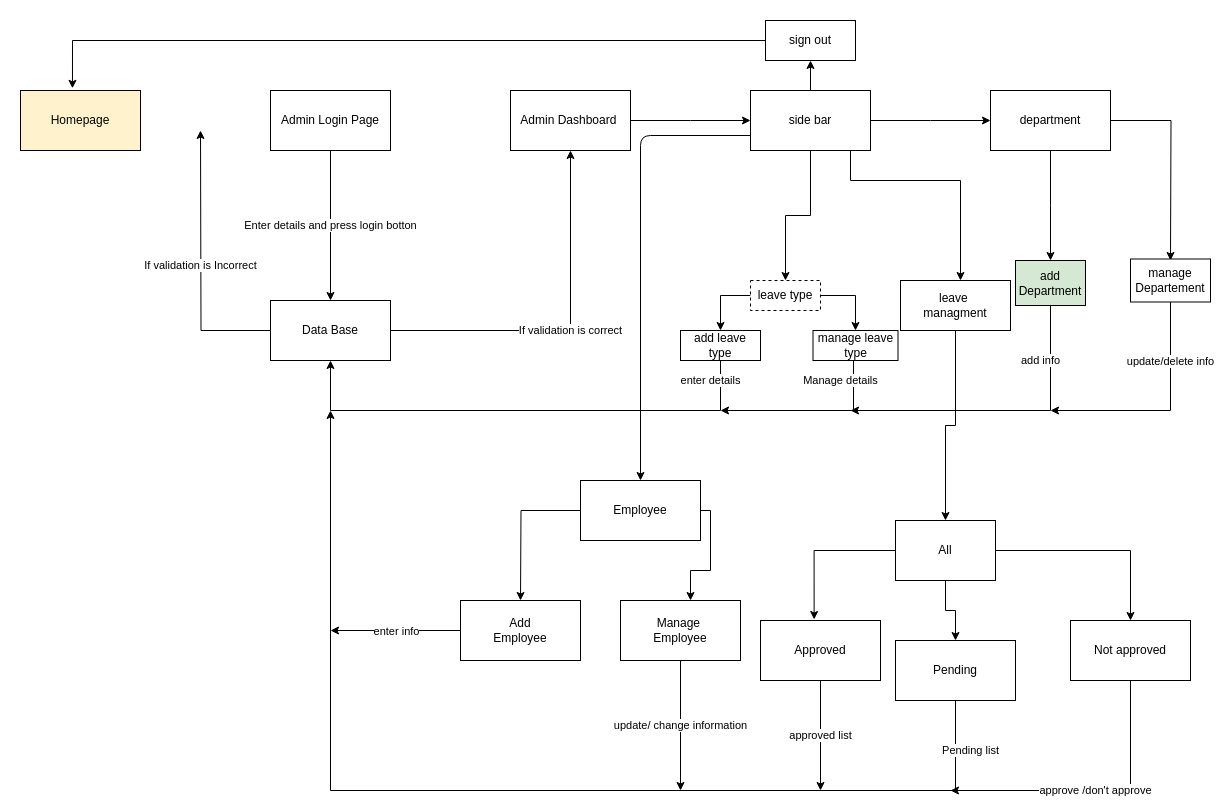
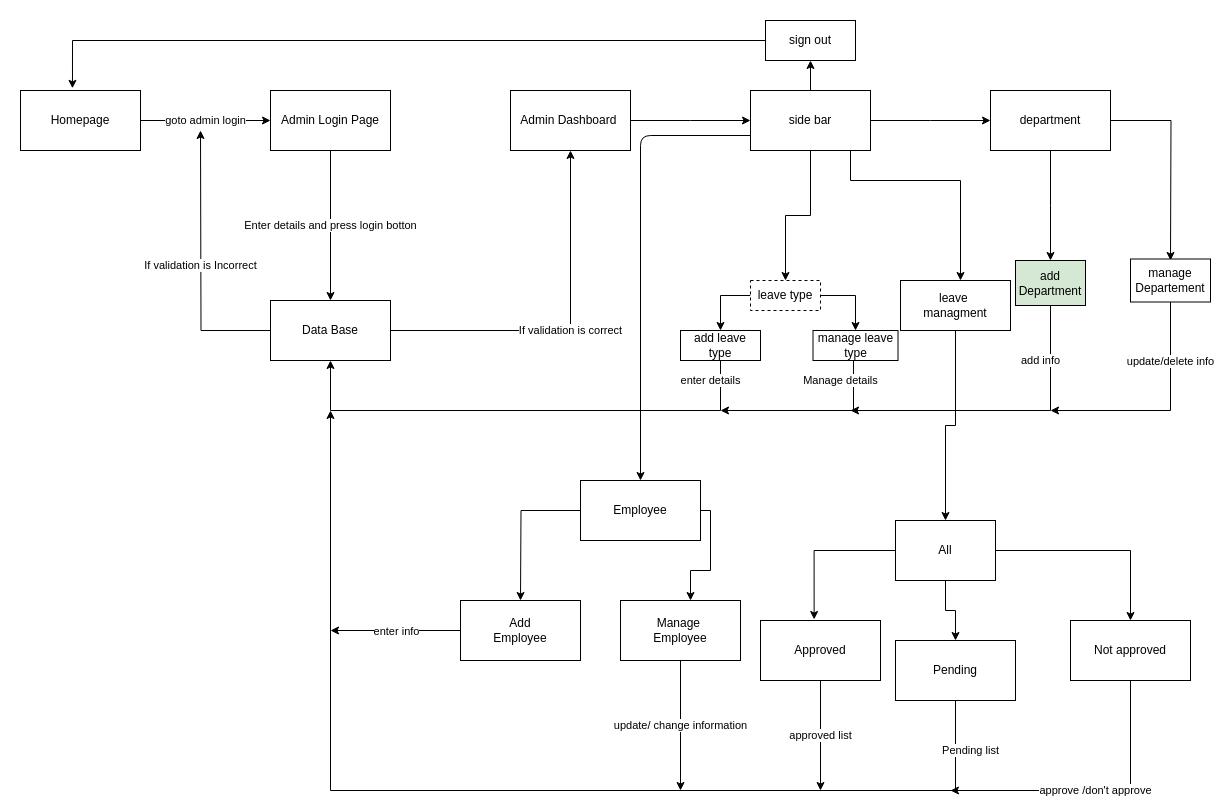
  <mxCell id="0" />
  <mxCell id="1" parent="0" />
- <mxCell id="3" value="Homepage" style="rounded=0;whiteSpace=wrap;html=1;fillColor=#fff2cc;" vertex="1" parent="1"><mxGeometry x="20" y="90" width="120" height="60" as="geometry" /></mxCell>
+ <mxCell id="2" value="goto admin login" style="edgeStyle=orthogonalEdgeStyle;rounded=0;orthogonalLoop=1;jettySize=auto;html=1;entryX=0;entryY=0.5;entryDx=0;entryDy=0;" edge="1" parent="1" source="3" target="5"><mxGeometry relative="1" as="geometry" /></mxCell>
+ <mxCell id="3" value="Homepage" style="rounded=0;whiteSpace=wrap;html=1;" vertex="1" parent="1"><mxGeometry x="20" y="90" width="120" height="60" as="geometry" /></mxCell>
  <mxCell id="4" value="Enter details and press login botton" style="edgeStyle=orthogonalEdgeStyle;rounded=0;orthogonalLoop=1;jettySize=auto;html=1;" edge="1" parent="1" source="5" target="10"><mxGeometry relative="1" as="geometry" /></mxCell>
  <mxCell id="5" value="Admin Login Page" style="rounded=0;whiteSpace=wrap;html=1;" vertex="1" parent="1"><mxGeometry x="270" y="90" width="120" height="60" as="geometry" /></mxCell>
  <mxCell id="6" style="edgeStyle=orthogonalEdgeStyle;rounded=0;orthogonalLoop=1;jettySize=auto;html=1;" edge="1" parent="1" source="7"><mxGeometry relative="1" as="geometry"><mxPoint x="750" y="120" as="targetPoint" /></mxGeometry></mxCell>
  <mxCell id="7" value="Admin Dashboard&amp;nbsp;" style="rounded=0;whiteSpace=wrap;html=1;" vertex="1" parent="1"><mxGeometry x="510" y="90" width="120" height="60" as="geometry" /></mxCell>
  <mxCell id="8" value="If validation is correct" style="edgeStyle=orthogonalEdgeStyle;rounded=0;orthogonalLoop=1;jettySize=auto;html=1;entryX=0.5;entryY=1;entryDx=0;entryDy=0;" edge="1" parent="1" source="10" target="7"><mxGeometry relative="1" as="geometry" /></mxCell>
  <mxCell id="9" value="If validation is Incorrect" style="edgeStyle=orthogonalEdgeStyle;rounded=0;orthogonalLoop=1;jettySize=auto;html=1;" edge="1" parent="1" source="10"><mxGeometry relative="1" as="geometry"><mxPoint x="200" y="130" as="targetPoint" /></mxGeometry></mxCell>
  <mxCell id="10" value="Data Base" style="rounded=0;whiteSpace=wrap;html=1;" vertex="1" parent="1"><mxGeometry x="270" y="300" width="120" height="60" as="geometry" /></mxCell>
  <mxCell id="11" style="edgeStyle=orthogonalEdgeStyle;rounded=0;orthogonalLoop=1;jettySize=auto;html=1;" edge="1" parent="1" source="13"><mxGeometry relative="1" as="geometry"><mxPoint x="990" y="120" as="targetPoint" /></mxGeometry></mxCell>
  <mxCell id="12" style="edgeStyle=orthogonalEdgeStyle;rounded=0;orthogonalLoop=1;jettySize=auto;html=1;" edge="1" parent="1" source="13" target="19"><mxGeometry relative="1" as="geometry"><Array as="points"><mxPoint x="850" y="180" /><mxPoint x="960" y="180" /></Array></mxGeometry></mxCell>
  <mxCell id="13" value="side bar" style="rounded=0;whiteSpace=wrap;html=1;" vertex="1" parent="1"><mxGeometry x="750" y="90" width="120" height="60" as="geometry" /></mxCell>
  <mxCell id="14" value="add info" style="edgeStyle=orthogonalEdgeStyle;rounded=0;orthogonalLoop=1;jettySize=auto;html=1;exitX=0.5;exitY=1;exitDx=0;exitDy=0;" edge="1" parent="1" source="41"><mxGeometry x="-0.639" y="-10" relative="1" as="geometry"><mxPoint x="850" y="410" as="targetPoint" /><mxPoint x="1050" y="340" as="sourcePoint" /><Array as="points"><mxPoint x="1050" y="410" /></Array><mxPoint as="offset" /></mxGeometry></mxCell>
  <mxCell id="15" style="edgeStyle=orthogonalEdgeStyle;rounded=0;orthogonalLoop=1;jettySize=auto;html=1;" edge="1" parent="1" source="17"><mxGeometry relative="1" as="geometry"><mxPoint x="1170" y="260" as="targetPoint" /></mxGeometry></mxCell>
  <mxCell id="16" style="edgeStyle=orthogonalEdgeStyle;rounded=0;orthogonalLoop=1;jettySize=auto;html=1;" edge="1" parent="1" source="17"><mxGeometry relative="1" as="geometry"><mxPoint x="1050" y="260" as="targetPoint" /></mxGeometry></mxCell>
  <mxCell id="17" value="department" style="rounded=0;whiteSpace=wrap;html=1;" vertex="1" parent="1"><mxGeometry x="990" y="90" width="120" height="60" as="geometry" /></mxCell>
  <mxCell id="18" style="edgeStyle=orthogonalEdgeStyle;rounded=0;orthogonalLoop=1;jettySize=auto;html=1;entryX=0.5;entryY=0;entryDx=0;entryDy=0;" edge="1" parent="1" source="19" target="34"><mxGeometry relative="1" as="geometry" /></mxCell>
  <mxCell id="19" value="leave&amp;nbsp;&lt;br&gt;managment&lt;br&gt;" style="rounded=0;whiteSpace=wrap;html=1;" vertex="1" parent="1"><mxGeometry x="900" y="280" width="110" height="50" as="geometry" /></mxCell>
  <mxCell id="20" style="edgeStyle=orthogonalEdgeStyle;rounded=0;orthogonalLoop=1;jettySize=auto;html=1;entryX=0.433;entryY=-0.037;entryDx=0;entryDy=0;entryPerimeter=0;" edge="1" parent="1" source="21" target="3"><mxGeometry relative="1" as="geometry"><mxPoint x="200" y="120" as="targetPoint" /><Array as="points"><mxPoint x="72" y="40" /></Array></mxGeometry></mxCell>
  <mxCell id="21" value="sign out" style="rounded=0;whiteSpace=wrap;html=1;" vertex="1" parent="1"><mxGeometry x="765" y="20" width="90" height="40" as="geometry" /></mxCell>
  <mxCell id="22" value="" style="endArrow=classic;html=1;exitX=0.5;exitY=0;exitDx=0;exitDy=0;entryX=0.5;entryY=1;entryDx=0;entryDy=0;" edge="1" parent="1" source="13" target="21"><mxGeometry width="50" height="50" relative="1" as="geometry"><mxPoint x="790" y="110" as="sourcePoint" /><mxPoint x="840" y="60" as="targetPoint" /></mxGeometry></mxCell>
  <mxCell id="23" style="edgeStyle=orthogonalEdgeStyle;rounded=0;orthogonalLoop=1;jettySize=auto;html=1;entryX=0.5;entryY=0;entryDx=0;entryDy=0;exitX=1;exitY=0.5;exitDx=0;exitDy=0;" edge="1" parent="1" source="25" target="30"><mxGeometry relative="1" as="geometry"><mxPoint x="840" y="360" as="targetPoint" /></mxGeometry></mxCell>
  <mxCell id="24" style="edgeStyle=orthogonalEdgeStyle;rounded=0;orthogonalLoop=1;jettySize=auto;html=1;entryX=0.5;entryY=0;entryDx=0;entryDy=0;" edge="1" parent="1" source="25" target="28"><mxGeometry relative="1" as="geometry"><mxPoint x="720" y="320" as="targetPoint" /><Array as="points"><mxPoint x="720" y="295" /></Array></mxGeometry></mxCell>
  <mxCell id="25" value="leave type" style="rounded=0;whiteSpace=wrap;html=1;dashed=1;" vertex="1" parent="1"><mxGeometry x="750" y="280" width="70" height="30" as="geometry" /></mxCell>
  <mxCell id="26" style="edgeStyle=orthogonalEdgeStyle;rounded=0;orthogonalLoop=1;jettySize=auto;html=1;" edge="1" parent="1" source="13" target="25"><mxGeometry relative="1" as="geometry"><mxPoint x="810" y="350" as="targetPoint" /><mxPoint x="810" y="150" as="sourcePoint" /></mxGeometry></mxCell>
  <mxCell id="27" value="enter details" style="edgeStyle=orthogonalEdgeStyle;rounded=0;orthogonalLoop=1;jettySize=auto;html=1;entryX=0.5;entryY=1;entryDx=0;entryDy=0;exitX=0.5;exitY=1;exitDx=0;exitDy=0;" edge="1" parent="1" source="28" target="10"><mxGeometry x="-0.918" y="-10" relative="1" as="geometry"><mxPoint x="720" y="410" as="sourcePoint" /><Array as="points"><mxPoint x="720" y="410" /><mxPoint x="330" y="410" /></Array><mxPoint as="offset" /></mxGeometry></mxCell>
  <mxCell id="28" value="add leave type" style="rounded=0;whiteSpace=wrap;html=1;" vertex="1" parent="1"><mxGeometry x="680" y="330" width="80" height="30" as="geometry" /></mxCell>
  <mxCell id="29" value="Manage details" style="edgeStyle=orthogonalEdgeStyle;rounded=0;orthogonalLoop=1;jettySize=auto;html=1;" edge="1" parent="1" source="30"><mxGeometry x="-0.781" y="-13" relative="1" as="geometry"><mxPoint x="720" y="410" as="targetPoint" /><Array as="points"><mxPoint x="853" y="410" /></Array><mxPoint as="offset" /></mxGeometry></mxCell>
  <mxCell id="30" value="manage leave type" style="rounded=0;whiteSpace=wrap;html=1;" vertex="1" parent="1"><mxGeometry x="812.5" y="330" width="85" height="30" as="geometry" /></mxCell>
  <mxCell id="31" style="edgeStyle=orthogonalEdgeStyle;rounded=0;orthogonalLoop=1;jettySize=auto;html=1;entryX=0.447;entryY=-0.017;entryDx=0;entryDy=0;entryPerimeter=0;" edge="1" parent="1" source="34" target="36"><mxGeometry relative="1" as="geometry" /></mxCell>
  <mxCell id="32" style="edgeStyle=orthogonalEdgeStyle;rounded=0;orthogonalLoop=1;jettySize=auto;html=1;entryX=0.5;entryY=0;entryDx=0;entryDy=0;" edge="1" parent="1" source="34" target="38"><mxGeometry relative="1" as="geometry" /></mxCell>
  <mxCell id="33" style="edgeStyle=orthogonalEdgeStyle;rounded=0;orthogonalLoop=1;jettySize=auto;html=1;" edge="1" parent="1" source="34" target="40"><mxGeometry relative="1" as="geometry" /></mxCell>
  <mxCell id="34" value="All" style="rounded=0;whiteSpace=wrap;html=1;" vertex="1" parent="1"><mxGeometry x="895" y="520" width="100" height="60" as="geometry" /></mxCell>
  <mxCell id="35" value="approved list" style="edgeStyle=orthogonalEdgeStyle;rounded=0;orthogonalLoop=1;jettySize=auto;html=1;" edge="1" parent="1" source="36"><mxGeometry relative="1" as="geometry"><mxPoint x="820" y="790" as="targetPoint" /></mxGeometry></mxCell>
  <mxCell id="36" value="Approved" style="rounded=0;whiteSpace=wrap;html=1;" vertex="1" parent="1"><mxGeometry x="760" y="620" width="120" height="60" as="geometry" /></mxCell>
  <mxCell id="37" value="approve /don't approve" style="edgeStyle=orthogonalEdgeStyle;rounded=0;orthogonalLoop=1;jettySize=auto;html=1;" edge="1" parent="1" source="38"><mxGeometry relative="1" as="geometry"><mxPoint x="950" y="790" as="targetPoint" /><Array as="points"><mxPoint x="1130" y="790" /></Array></mxGeometry></mxCell>
  <mxCell id="38" value="Not approved" style="rounded=0;whiteSpace=wrap;html=1;" vertex="1" parent="1"><mxGeometry x="1070" y="620" width="120" height="60" as="geometry" /></mxCell>
  <mxCell id="39" value="Pending list" style="edgeStyle=orthogonalEdgeStyle;rounded=0;orthogonalLoop=1;jettySize=auto;html=1;" edge="1" parent="1" source="40"><mxGeometry x="-0.909" y="15" relative="1" as="geometry"><mxPoint x="330" y="410" as="targetPoint" /><Array as="points"><mxPoint x="955" y="790" /><mxPoint x="330" y="790" /></Array><mxPoint as="offset" /></mxGeometry></mxCell>
  <mxCell id="40" value="Pending" style="rounded=0;whiteSpace=wrap;html=1;" vertex="1" parent="1"><mxGeometry x="895" y="640" width="120" height="60" as="geometry" /></mxCell>
  <mxCell id="41" value="add&lt;br&gt;Department&lt;br&gt;" style="rounded=0;whiteSpace=wrap;html=1;fillColor=#d5e8d4;" vertex="1" parent="1"><mxGeometry x="1015" y="260" width="70" height="45" as="geometry" /></mxCell>
  <mxCell id="42" value="update/delete info" style="edgeStyle=orthogonalEdgeStyle;rounded=0;orthogonalLoop=1;jettySize=auto;html=1;" edge="1" parent="1" source="43"><mxGeometry x="-0.488" relative="1" as="geometry"><mxPoint x="1050" y="410" as="targetPoint" /><Array as="points"><mxPoint x="1170" y="410" /></Array><mxPoint y="1" as="offset" /></mxGeometry></mxCell>
  <mxCell id="43" value="manage&lt;br&gt;Departement&lt;br&gt;" style="rounded=0;whiteSpace=wrap;html=1;" vertex="1" parent="1"><mxGeometry x="1130" y="258.5" width="80" height="43" as="geometry" /></mxCell>
  <mxCell id="44" style="edgeStyle=orthogonalEdgeStyle;rounded=0;orthogonalLoop=1;jettySize=auto;html=1;" edge="1" parent="1" source="46"><mxGeometry relative="1" as="geometry"><mxPoint x="520" y="600" as="targetPoint" /></mxGeometry></mxCell>
  <mxCell id="45" value="" style="edgeStyle=orthogonalEdgeStyle;rounded=0;orthogonalLoop=1;jettySize=auto;html=1;" edge="1" parent="1" source="46" target="48"><mxGeometry relative="1" as="geometry"><Array as="points"><mxPoint x="710" y="510" /><mxPoint x="710" y="570" /><mxPoint x="690" y="570" /></Array></mxGeometry></mxCell>
  <mxCell id="46" value="Employee" style="rounded=0;whiteSpace=wrap;html=1;" vertex="1" parent="1"><mxGeometry x="580" y="480" width="120" height="60" as="geometry" /></mxCell>
  <mxCell id="47" value="update/ change information" style="edgeStyle=orthogonalEdgeStyle;rounded=0;orthogonalLoop=1;jettySize=auto;html=1;" edge="1" parent="1" source="48"><mxGeometry relative="1" as="geometry"><mxPoint x="680" y="790" as="targetPoint" /></mxGeometry></mxCell>
  <mxCell id="48" value="Manage&amp;nbsp;&lt;br&gt;Employee&lt;br&gt;" style="rounded=0;whiteSpace=wrap;html=1;" vertex="1" parent="1"><mxGeometry x="620" y="600" width="120" height="60" as="geometry" /></mxCell>
  <mxCell id="49" value="" style="endArrow=classic;html=1;exitX=0;exitY=0.75;exitDx=0;exitDy=0;entryX=0.5;entryY=0;entryDx=0;entryDy=0;" edge="1" parent="1" source="13" target="46"><mxGeometry width="50" height="50" relative="1" as="geometry"><mxPoint x="470" y="560" as="sourcePoint" /><mxPoint x="520" y="510" as="targetPoint" /><Array as="points"><mxPoint x="640" y="135" /></Array></mxGeometry></mxCell>
  <mxCell id="50" value="enter info" style="edgeStyle=orthogonalEdgeStyle;rounded=0;orthogonalLoop=1;jettySize=auto;html=1;" edge="1" parent="1" source="51"><mxGeometry relative="1" as="geometry"><mxPoint x="330" y="630" as="targetPoint" /></mxGeometry></mxCell>
  <mxCell id="51" value="Add&lt;br&gt;Employee&lt;br&gt;" style="rounded=0;whiteSpace=wrap;html=1;" vertex="1" parent="1"><mxGeometry x="460" y="600" width="120" height="60" as="geometry" /></mxCell>
